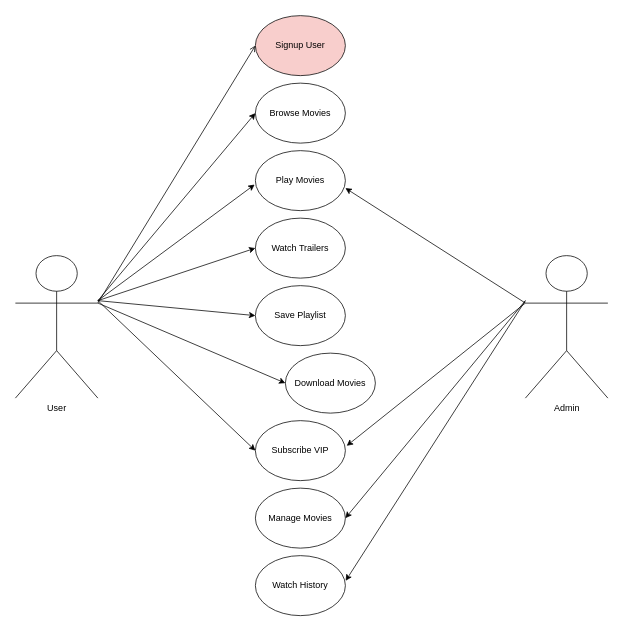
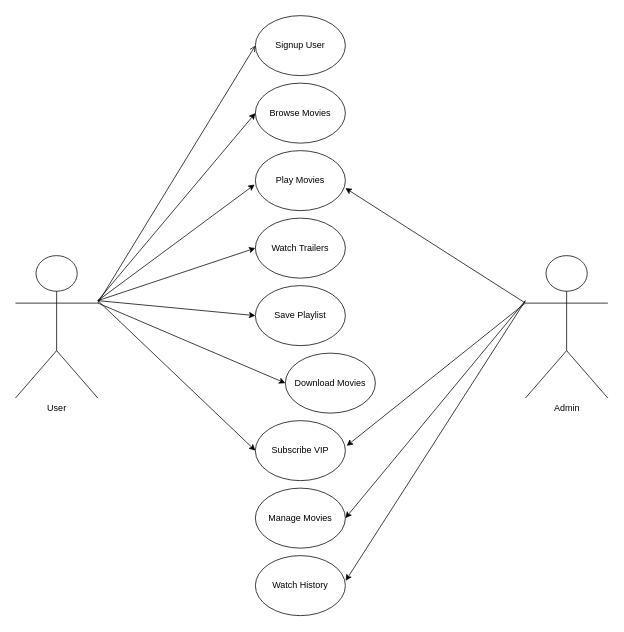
  <mxCell id="0" />
  <mxCell id="1" parent="0" />
  <mxCell id="2" value="User" style="shape=umlActor;verticalLabelPosition=bottom;verticalAlign=top;html=1;outlineConnect=0;" vertex="1" parent="1"><mxGeometry x="20" y="340" width="110" height="190" as="geometry" /></mxCell>
- <mxCell id="3" value="Signup User" style="ellipse;whiteSpace=wrap;html=1;fillColor=#f8cecc;" vertex="1" parent="1"><mxGeometry x="340" width="120" height="80" as="geometry" y="20" /></mxCell>
+ <mxCell id="3" value="Signup User" style="ellipse;whiteSpace=wrap;html=1;" vertex="1" parent="1"><mxGeometry x="340" width="120" height="80" as="geometry" y="20" /></mxCell>
  <mxCell id="4" value="Admin" style="shape=umlActor;verticalLabelPosition=bottom;verticalAlign=top;html=1;outlineConnect=0;" vertex="1" parent="1"><mxGeometry x="700" y="340" width="110" height="190" as="geometry" /></mxCell>
  <mxCell id="5" value="" style="endArrow=open;html=1;exitX=1;exitY=0.333;exitDx=0;exitDy=0;exitPerimeter=0;entryX=0;entryY=0.5;entryDx=0;entryDy=0;" edge="1" parent="1" source="2" target="3"><mxGeometry width="50" height="50" relative="1" as="geometry"><mxPoint x="340" y="260" as="sourcePoint" /><mxPoint x="390" y="210" as="targetPoint" /></mxGeometry></mxCell>
  <mxCell id="6" value="" style="endArrow=classic;html=1;exitX=0;exitY=0.333;exitDx=0;exitDy=0;exitPerimeter=0;entryX=1;entryY=0.625;entryDx=0;entryDy=0;entryPerimeter=0;" edge="1" parent="1" source="4" target="8"><mxGeometry width="50" height="50" relative="1" as="geometry"><mxPoint x="170" y="173.333" as="sourcePoint" /><mxPoint x="450" y="140" as="targetPoint" /></mxGeometry></mxCell>
  <mxCell id="7" value="Browse Movies" style="ellipse;whiteSpace=wrap;html=1;" vertex="1" parent="1"><mxGeometry x="340" y="110" width="120" height="80" as="geometry" /></mxCell>
  <mxCell id="8" value="Play Movies" style="ellipse;whiteSpace=wrap;html=1;" vertex="1" parent="1"><mxGeometry x="340" y="200" width="120" height="80" as="geometry" /></mxCell>
  <mxCell id="9" value="Watch Trailers" style="ellipse;whiteSpace=wrap;html=1;" vertex="1" parent="1"><mxGeometry x="340" y="290" width="120" height="80" as="geometry" /></mxCell>
  <mxCell id="10" value="Save Playlist" style="ellipse;whiteSpace=wrap;html=1;" vertex="1" parent="1"><mxGeometry x="340" y="380" width="120" height="80" as="geometry" /></mxCell>
  <mxCell id="11" value="Download Movies" style="ellipse;whiteSpace=wrap;html=1;" vertex="1" parent="1"><mxGeometry x="380" y="470" width="120" height="80" as="geometry" /></mxCell>
  <mxCell id="12" value="Subscribe VIP" style="ellipse;whiteSpace=wrap;html=1;" vertex="1" parent="1"><mxGeometry x="340" y="560" width="120" height="80" as="geometry" /></mxCell>
  <mxCell id="13" value="Manage Movies" style="ellipse;whiteSpace=wrap;html=1;" vertex="1" parent="1"><mxGeometry x="340" y="650" width="120" height="80" as="geometry" /></mxCell>
  <mxCell id="14" value="Watch History" style="ellipse;whiteSpace=wrap;html=1;" vertex="1" parent="1"><mxGeometry x="340" y="740" width="120" height="80" as="geometry" /></mxCell>
  <mxCell id="15" value="" style="endArrow=classic;html=1;entryX=0;entryY=0.5;entryDx=0;entryDy=0;" edge="1" parent="1" target="7"><mxGeometry width="50" height="50" relative="1" as="geometry"><mxPoint x="130" y="400" as="sourcePoint" /><mxPoint x="350" y="70" as="targetPoint" /></mxGeometry></mxCell>
  <mxCell id="16" value="" style="endArrow=classic;html=1;entryX=-0.008;entryY=0.566;entryDx=0;entryDy=0;entryPerimeter=0;" edge="1" parent="1" target="8"><mxGeometry width="50" height="50" relative="1" as="geometry"><mxPoint x="130" y="400" as="sourcePoint" /><mxPoint x="350" y="160" as="targetPoint" /></mxGeometry></mxCell>
  <mxCell id="17" value="" style="endArrow=classic;html=1;entryX=0;entryY=0.5;entryDx=0;entryDy=0;" edge="1" parent="1" target="9"><mxGeometry width="50" height="50" relative="1" as="geometry"><mxPoint x="130" y="400" as="sourcePoint" /><mxPoint x="349.04" y="255.28" as="targetPoint" /></mxGeometry></mxCell>
  <mxCell id="18" value="" style="endArrow=classic;html=1;entryX=0;entryY=0.5;entryDx=0;entryDy=0;" edge="1" parent="1" target="10"><mxGeometry width="50" height="50" relative="1" as="geometry"><mxPoint x="130" y="400" as="sourcePoint" /><mxPoint x="350" y="340" as="targetPoint" /></mxGeometry></mxCell>
  <mxCell id="19" value="" style="endArrow=classic;html=1;entryX=0;entryY=0.5;entryDx=0;entryDy=0;exitX=1;exitY=0.333;exitDx=0;exitDy=0;exitPerimeter=0;" edge="1" parent="1" source="2" target="11"><mxGeometry width="50" height="50" relative="1" as="geometry"><mxPoint x="140" y="410" as="sourcePoint" /><mxPoint x="350" y="430" as="targetPoint" /></mxGeometry></mxCell>
  <mxCell id="20" value="" style="endArrow=classic;html=1;entryX=0;entryY=0.5;entryDx=0;entryDy=0;" edge="1" parent="1" target="12"><mxGeometry width="50" height="50" relative="1" as="geometry"><mxPoint x="130" y="400" as="sourcePoint" /><mxPoint x="350" y="520" as="targetPoint" /></mxGeometry></mxCell>
  <mxCell id="21" value="" style="endArrow=classic;html=1;exitX=0;exitY=0.333;exitDx=0;exitDy=0;exitPerimeter=0;entryX=1.015;entryY=0.42;entryDx=0;entryDy=0;entryPerimeter=0;" edge="1" parent="1" source="4" target="12"><mxGeometry width="50" height="50" relative="1" as="geometry"><mxPoint x="710" y="413.333" as="sourcePoint" /><mxPoint x="470" y="260" as="targetPoint" /></mxGeometry></mxCell>
  <mxCell id="22" value="" style="endArrow=classic;html=1;entryX=1;entryY=0.5;entryDx=0;entryDy=0;" edge="1" parent="1" target="13"><mxGeometry width="50" height="50" relative="1" as="geometry"><mxPoint x="700" y="400" as="sourcePoint" /><mxPoint x="471.8" y="603.6" as="targetPoint" /></mxGeometry></mxCell>
  <mxCell id="23" value="" style="endArrow=classic;html=1;entryX=1.003;entryY=0.42;entryDx=0;entryDy=0;entryPerimeter=0;" edge="1" parent="1" target="14"><mxGeometry width="50" height="50" relative="1" as="geometry"><mxPoint x="700" y="400" as="sourcePoint" /><mxPoint x="470" y="700" as="targetPoint" /></mxGeometry></mxCell>
